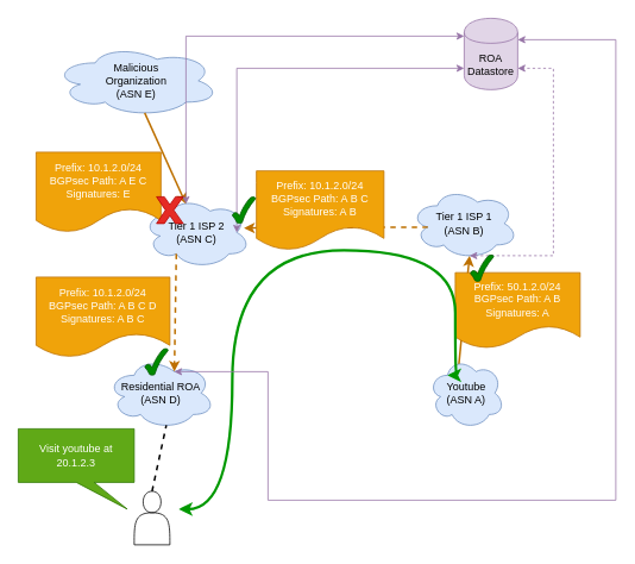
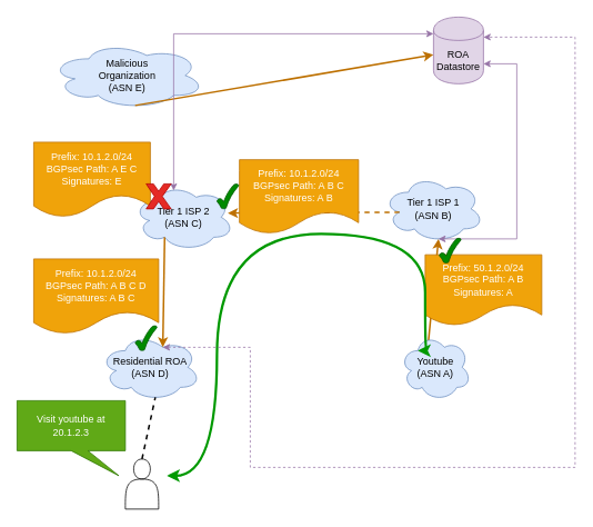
  <mxCell id="0" />
  <mxCell id="1" parent="0" />
  <mxCell id="2" style="rounded=0;orthogonalLoop=1;jettySize=auto;html=1;exitX=0.4;exitY=0.1;exitDx=0;exitDy=0;exitPerimeter=0;entryX=0.55;entryY=0.95;entryDx=0;entryDy=0;entryPerimeter=0;strokeWidth=2;fillColor=#f0a30a;strokeColor=#BD7000;" parent="1" source="3" target="4" edge="1"><mxGeometry relative="1" as="geometry" /></mxCell>
  <mxCell id="3" value="Youtube&lt;br&gt;(ASN A)" style="ellipse;shape=cloud;whiteSpace=wrap;html=1;fillColor=#dae8fc;strokeColor=#6c8ebf;" parent="1" vertex="1"><mxGeometry x="480" y="400" width="85" height="80" as="geometry" /></mxCell>
  <mxCell id="4" value="Tier 1 ISP 1&lt;br&gt;(ASN B)" style="ellipse;shape=cloud;whiteSpace=wrap;html=1;fillColor=#dae8fc;strokeColor=#6c8ebf;" parent="1" vertex="1"><mxGeometry x="460" y="210" width="120" height="80" as="geometry" /></mxCell>
  <mxCell id="5" value="Tier 1 ISP 2&lt;br&gt;(ASN C)" style="ellipse;shape=cloud;whiteSpace=wrap;html=1;fillColor=#dae8fc;strokeColor=#6c8ebf;" parent="1" vertex="1"><mxGeometry x="160" y="220" width="120" height="80" as="geometry" /></mxCell>
  <mxCell id="6" value="Residential ROA&lt;br&gt;(ASN D)" style="ellipse;shape=cloud;whiteSpace=wrap;html=1;fillColor=#dae8fc;strokeColor=#6c8ebf;" parent="1" vertex="1"><mxGeometry x="120" y="400" width="120" height="80" as="geometry" /></mxCell>
  <mxCell id="7" value="" style="shape=actor;whiteSpace=wrap;html=1;" parent="1" vertex="1"><mxGeometry x="150" y="550" width="40" height="60" as="geometry" /></mxCell>
  <mxCell id="8" value="" style="endArrow=classic;html=1;exitX=0.16;exitY=0.55;exitDx=0;exitDy=0;exitPerimeter=0;entryX=0.942;entryY=0.438;entryDx=0;entryDy=0;entryPerimeter=0;strokeWidth=2;fillColor=#f0a30a;strokeColor=#BD7000;dashed=1;" parent="1" source="4" target="5" edge="1"><mxGeometry width="50" height="50" relative="1" as="geometry"><mxPoint x="40" y="620" as="sourcePoint" /><mxPoint x="90" y="570" as="targetPoint" /></mxGeometry></mxCell>
- <mxCell id="9" value="" style="endArrow=classic;html=1;exitX=0.31;exitY=0.8;exitDx=0;exitDy=0;exitPerimeter=0;entryX=0.625;entryY=0.2;entryDx=0;entryDy=0;entryPerimeter=0;strokeWidth=2;fillColor=#f0a30a;strokeColor=#BD7000;dashed=1;" parent="1" source="5" target="6" edge="1"><mxGeometry width="50" height="50" relative="1" as="geometry"><mxPoint x="30" y="700" as="sourcePoint" /><mxPoint x="80" y="650" as="targetPoint" /></mxGeometry></mxCell>
+ <mxCell id="9" value="" style="endArrow=classic;html=1;exitX=0.31;exitY=0.8;exitDx=0;exitDy=0;exitPerimeter=0;entryX=0.625;entryY=0.2;entryDx=0;entryDy=0;entryPerimeter=0;strokeWidth=2;fillColor=#f0a30a;strokeColor=#BD7000;" parent="1" source="5" target="6" edge="1"><mxGeometry width="50" height="50" relative="1" as="geometry"><mxPoint x="30" y="700" as="sourcePoint" /><mxPoint x="80" y="650" as="targetPoint" /></mxGeometry></mxCell>
  <mxCell id="10" value="Prefix: 50.1.2.0/24&lt;br&gt;BGPsec Path: A B&lt;br&gt;Signatures: A" style="shape=document;whiteSpace=wrap;html=1;boundedLbl=1;fillColor=#f0a30a;strokeColor=#BD7000;fontColor=#ffffff;" parent="1" vertex="1"><mxGeometry x="510" y="305" width="140" height="85" as="geometry" /></mxCell>
  <mxCell id="11" value="Prefix: 10.1.2.0/24&lt;br&gt;BGPsec Path: A B C&lt;br&gt;Signatures: A B" style="shape=document;whiteSpace=wrap;html=1;boundedLbl=1;fillColor=#f0a30a;strokeColor=#BD7000;fontColor=#ffffff;" parent="1" vertex="1"><mxGeometry x="287" y="191" width="143" height="89" as="geometry" /></mxCell>
  <mxCell id="12" value="Prefix: 10.1.2.0/24&lt;br&gt;BGPsec Path: A B C D&lt;br&gt;Signatures: A B C" style="shape=document;whiteSpace=wrap;html=1;boundedLbl=1;fillColor=#f0a30a;strokeColor=#BD7000;fontColor=#ffffff;" parent="1" vertex="1"><mxGeometry x="40" y="310" width="150" height="90" as="geometry" /></mxCell>
  <mxCell id="13" value="" style="endArrow=classic;html=1;edgeStyle=orthogonalEdgeStyle;curved=1;strokeWidth=3;strokeColor=#009900;startArrow=classic;startFill=1;entryX=0.25;entryY=0.25;entryDx=0;entryDy=0;entryPerimeter=0;" parent="1" edge="1" target="3"><mxGeometry width="50" height="50" relative="1" as="geometry"><mxPoint x="200" y="570" as="sourcePoint" /><mxPoint x="190" y="90" as="targetPoint" /><Array as="points"><mxPoint x="260" y="570" /><mxPoint x="260" y="280" /><mxPoint x="510" y="280" /></Array></mxGeometry></mxCell>
  <mxCell id="14" value="Visit youtube at 20.1.2.3" style="shape=callout;whiteSpace=wrap;html=1;perimeter=calloutPerimeter;position2=0.94;fillColor=#60a917;strokeColor=#2D7600;fontColor=#ffffff;" parent="1" vertex="1"><mxGeometry x="20" y="480" width="130" height="90" as="geometry" /></mxCell>
  <mxCell id="15" value="" style="endArrow=none;dashed=1;html=1;strokeColor=#000000;strokeWidth=2;entryX=0.55;entryY=0.95;entryDx=0;entryDy=0;entryPerimeter=0;" parent="1" target="6" edge="1"><mxGeometry width="50" height="50" relative="1" as="geometry"><mxPoint x="170" y="550" as="sourcePoint" /><mxPoint x="70" y="630" as="targetPoint" /></mxGeometry></mxCell>
  <mxCell id="16" value="Malicious&lt;br&gt;Organization&lt;br&gt;(ASN E)" style="ellipse;shape=cloud;whiteSpace=wrap;html=1;fillColor=#dae8fc;strokeColor=#6c8ebf;" parent="1" vertex="1"><mxGeometry x="60" y="50" width="185" height="80" as="geometry" /></mxCell>
- <mxCell id="17" style="rounded=0;orthogonalLoop=1;jettySize=auto;html=1;exitX=0.55;exitY=0.95;exitDx=0;exitDy=0;exitPerimeter=0;entryX=0.4;entryY=0.1;entryDx=0;entryDy=0;entryPerimeter=0;strokeWidth=2;fillColor=#f0a30a;strokeColor=#BD7000;" parent="1" source="16" target="5" edge="1"><mxGeometry relative="1" as="geometry"><mxPoint x="62" y="250" as="sourcePoint" /><mxPoint x="60" y="128" as="targetPoint" /></mxGeometry></mxCell>
+ <mxCell id="17" style="rounded=0;orthogonalLoop=1;jettySize=auto;html=1;exitX=0.55;exitY=0.95;exitDx=0;exitDy=0;exitPerimeter=0;strokeWidth=2;fillColor=#f0a30a;strokeColor=#BD7000;" parent="1" source="16" target="19" edge="1"><mxGeometry relative="1" as="geometry"><mxPoint x="62" y="250" as="sourcePoint" /><mxPoint x="60" y="128" as="targetPoint" /></mxGeometry></mxCell>
  <mxCell id="18" value="Prefix: 10.1.2.0/24&lt;br&gt;BGPsec Path: A E C&lt;br&gt;Signatures: E" style="shape=document;whiteSpace=wrap;html=1;boundedLbl=1;fillColor=#f0a30a;strokeColor=#BD7000;fontColor=#ffffff;" parent="1" vertex="1"><mxGeometry x="40" y="170" width="140" height="90" as="geometry" /></mxCell>
  <mxCell id="19" value="ROA&lt;br&gt;Datastore" style="shape=cylinder;whiteSpace=wrap;html=1;boundedLbl=1;backgroundOutline=1;fillColor=#e1d5e7;strokeColor=#9673a6;" vertex="1" parent="1"><mxGeometry x="520" y="20" width="60" height="80" as="geometry" /></mxCell>
- <mxCell id="20" style="edgeStyle=orthogonalEdgeStyle;rounded=0;orthogonalLoop=1;jettySize=auto;html=1;exitX=0.875;exitY=0.5;exitDx=0;exitDy=0;exitPerimeter=0;entryX=0;entryY=0.7;entryDx=0;entryDy=0;fillColor=#e1d5e7;strokeColor=#9673a6;startArrow=classic;startFill=1;" edge="1" parent="1" source="5" target="19"><mxGeometry relative="1" as="geometry"><mxPoint x="536" y="296" as="sourcePoint" /><mxPoint x="590" y="70" as="targetPoint" /><Array as="points"><mxPoint x="265" y="76" /></Array></mxGeometry></mxCell>
- <mxCell id="21" style="edgeStyle=orthogonalEdgeStyle;rounded=0;orthogonalLoop=1;jettySize=auto;html=1;exitX=0.55;exitY=0.95;exitDx=0;exitDy=0;exitPerimeter=0;entryX=1;entryY=0.7;entryDx=0;entryDy=0;fillColor=#e1d5e7;strokeColor=#9673a6;startArrow=classic;startFill=1;dashed=1;" edge="1" parent="1" source="4" target="19"><mxGeometry relative="1" as="geometry"><Array as="points"><mxPoint x="620" y="286" /><mxPoint x="620" y="76" /></Array></mxGeometry></mxCell>
- <mxCell id="22" style="edgeStyle=orthogonalEdgeStyle;rounded=0;orthogonalLoop=1;jettySize=auto;html=1;exitX=0.625;exitY=0.2;exitDx=0;exitDy=0;exitPerimeter=0;entryX=1;entryY=0.3;entryDx=0;entryDy=0;fillColor=#e1d5e7;strokeColor=#9673a6;startArrow=classic;startFill=1;" edge="1" parent="1" source="6" target="19"><mxGeometry relative="1" as="geometry"><mxPoint x="275" y="270" as="sourcePoint" /><mxPoint x="560" y="110" as="targetPoint" /><Array as="points"><mxPoint x="300" y="416" /><mxPoint x="300" y="560" /><mxPoint x="690" y="560" /><mxPoint x="690" y="44" /></Array></mxGeometry></mxCell>
+ <mxCell id="21" style="edgeStyle=orthogonalEdgeStyle;rounded=0;orthogonalLoop=1;jettySize=auto;html=1;exitX=0.55;exitY=0.95;exitDx=0;exitDy=0;exitPerimeter=0;entryX=1;entryY=0.7;entryDx=0;entryDy=0;fillColor=#e1d5e7;strokeColor=#9673a6;startArrow=classic;startFill=1;" edge="1" parent="1" source="4" target="19"><mxGeometry relative="1" as="geometry"><Array as="points"><mxPoint x="620" y="286" /><mxPoint x="620" y="76" /></Array></mxGeometry></mxCell>
+ <mxCell id="22" style="edgeStyle=orthogonalEdgeStyle;rounded=0;orthogonalLoop=1;jettySize=auto;html=1;exitX=0.625;exitY=0.2;exitDx=0;exitDy=0;exitPerimeter=0;entryX=1;entryY=0.3;entryDx=0;entryDy=0;fillColor=#e1d5e7;strokeColor=#9673a6;startArrow=classic;startFill=1;dashed=1;" edge="1" parent="1" source="6" target="19"><mxGeometry relative="1" as="geometry"><mxPoint x="275" y="270" as="sourcePoint" /><mxPoint x="560" y="110" as="targetPoint" /><Array as="points"><mxPoint x="300" y="416" /><mxPoint x="300" y="560" /><mxPoint x="690" y="560" /><mxPoint x="690" y="44" /></Array></mxGeometry></mxCell>
  <mxCell id="23" style="edgeStyle=orthogonalEdgeStyle;rounded=0;orthogonalLoop=1;jettySize=auto;html=1;exitX=0.4;exitY=0.1;exitDx=0;exitDy=0;exitPerimeter=0;fillColor=#e1d5e7;strokeColor=#9673a6;startArrow=classic;startFill=1;" edge="1" parent="1" source="5"><mxGeometry relative="1" as="geometry"><mxPoint x="275" y="270" as="sourcePoint" /><mxPoint x="520" y="40" as="targetPoint" /><Array as="points"><mxPoint x="208" y="40" /></Array></mxGeometry></mxCell>
  <mxCell id="24" value="" style="verticalLabelPosition=bottom;verticalAlign=top;html=1;shape=mxgraph.basic.x;fillColor=#E52B25;strokeColor=#B20000;fontColor=#ffffff;" vertex="1" parent="1"><mxGeometry x="175" y="220" width="30" height="30" as="geometry" /></mxCell>
  <mxCell id="25" value="" style="verticalLabelPosition=bottom;verticalAlign=top;html=1;shape=mxgraph.basic.tick;fillColor=#008a00;strokeColor=#005700;fontColor=#ffffff;" vertex="1" parent="1"><mxGeometry x="527" y="285" width="26" height="30" as="geometry" /></mxCell>
  <mxCell id="26" value="" style="verticalLabelPosition=bottom;verticalAlign=top;html=1;shape=mxgraph.basic.tick;fillColor=#008a00;strokeColor=#005700;fontColor=#ffffff;" vertex="1" parent="1"><mxGeometry x="260" y="220" width="26" height="30" as="geometry" /></mxCell>
  <mxCell id="27" value="" style="verticalLabelPosition=bottom;verticalAlign=top;html=1;shape=mxgraph.basic.tick;fillColor=#008a00;strokeColor=#005700;fontColor=#ffffff;" vertex="1" parent="1"><mxGeometry x="162" y="390" width="26" height="30" as="geometry" /></mxCell>
